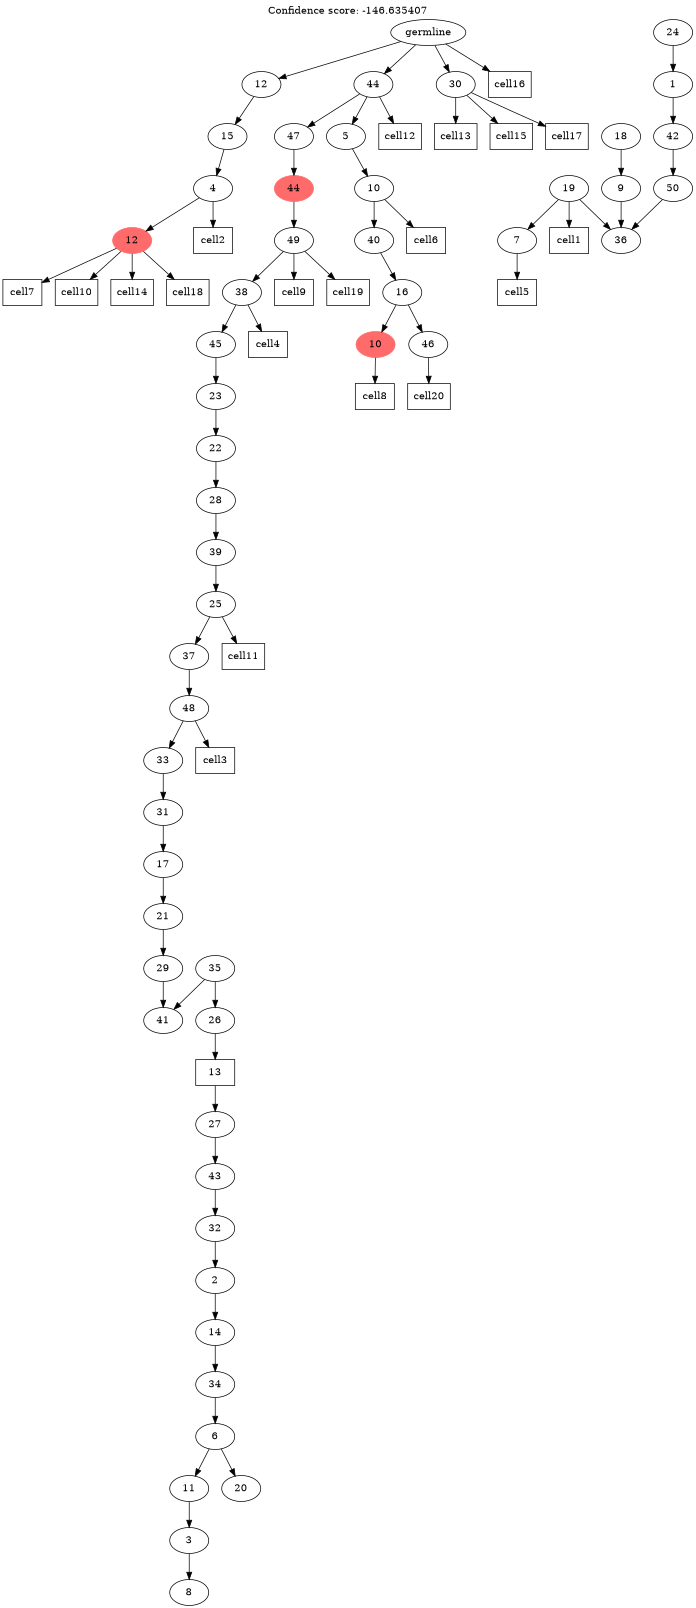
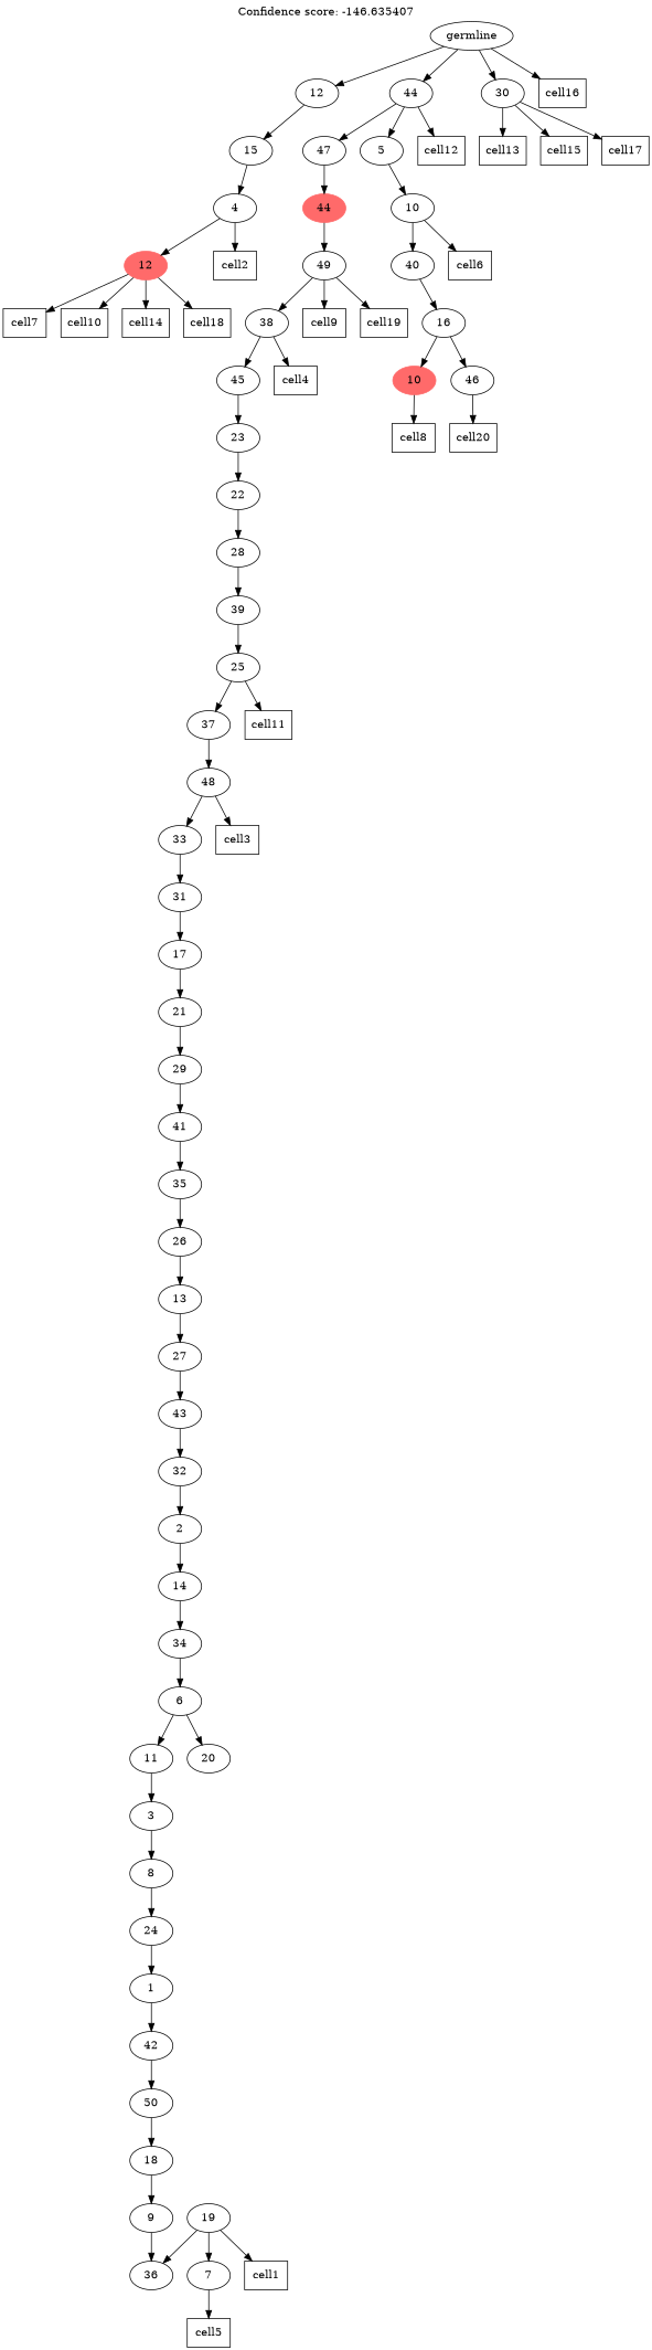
  digraph {
    label="Confidence score: -146.635407"
    labelloc=t
    n1 [label=4]
    n2 [color=indianred1 label=12 style=filled]
    cell2 [shape=box]
    cell7 [shape=box]
    cell10 [shape=box]
    cell14 [shape=box]
    cell18 [shape=box]
    n8 [label=15]
    n9 [label=12]
    n10 [label=19]
    n11 [label=7]
    cell1 [shape=box]
    n13 [label=36]
    cell5 [shape=box]
    n15 [label=9]
    n16 [label=18]
    n17 [label=50]
    n18 [label=42]
    n19 [label=1]
    n20 [label=24]
    n21 [label=8]
    n22 [label=3]
    n23 [label=11]
    n24 [label=6]
    n25 [label=20]
    n26 [label=34]
    n27 [label=14]
    n28 [label=2]
    n29 [label=32]
    n30 [label=43]
    n31 [label=27]
-   n32 [label=13 shape=box]
+   n32 [label=13]
    n33 [label=26]
    n34 [label=35]
    n35 [label=41]
    n36 [label=29]
    n37 [label=21]
    n38 [label=17]
    n39 [label=31]
    n40 [label=33]
    n41 [label=48]
    cell3 [shape=box]
    n43 [label=37]
    n44 [label=25]
    cell11 [shape=box]
    n46 [label=39]
    n47 [label=28]
    n48 [label=22]
    n49 [label=23]
    n50 [label=45]
    n51 [label=38]
    cell4 [shape=box]
    n53 [label=49]
    cell9 [shape=box]
    cell19 [shape=box]
    n56 [color=indianred1 label=44 style=filled]
    n57 [label=47]
    n58 [label=16]
    n59 [color=indianred1 label=10 style=filled]
    n60 [label=46]
    cell8 [shape=box]
    cell20 [shape=box]
    n63 [label=40]
    n64 [label=10]
    cell6 [shape=box]
    n66 [label=5]
    n67 [label=44]
    cell12 [shape=box]
    n69 [label=germline]
    n70 [label=30]
    cell16 [shape=box]
    cell13 [shape=box]
    cell15 [shape=box]
    cell17 [shape=box]
    n1 -> n2
    n1 -> cell2
    n2 -> cell7
    n2 -> cell10
    n2 -> cell14
    n2 -> cell18
    n8 -> n1
    n9 -> n8
    n10 -> n11
    n10 -> cell1
    n10 -> n13
    n11 -> cell5
    n15 -> n13
    n16 -> n15
-   n17 -> n13
+   n17 -> n16
    n18 -> n17
    n19 -> n18
    n20 -> n19
+   n21 -> n20
    n22 -> n21
    n23 -> n22
    n24 -> n23
    n24 -> n25
    n26 -> n24
    n27 -> n26
    n28 -> n27
    n29 -> n28
    n30 -> n29
    n31 -> n30
    n32 -> n31
    n33 -> n32
    n34 -> n33
-   n34 -> n35
+   n35 -> n34
    n36 -> n35
    n37 -> n36
    n38 -> n37
    n39 -> n38
    n40 -> n39
    n41 -> n40
    n41 -> cell3
    n43 -> n41
    n44 -> n43
    n44 -> cell11
    n46 -> n44
    n47 -> n46
    n48 -> n47
    n49 -> n48
    n50 -> n49
    n51 -> n50
    n51 -> cell4
    n53 -> n51
    n53 -> cell9
    n53 -> cell19
    n56 -> n53
    n57 -> n56
    n58 -> n59
    n58 -> n60
    n59 -> cell8
    n60 -> cell20
    n63 -> n58
    n64 -> n63
    n64 -> cell6
    n66 -> n64
    n67 -> n57
    n67 -> n66
    n67 -> cell12
    n69 -> n9
    n69 -> n67
    n69 -> n70
    n69 -> cell16
    n70 -> cell13
    n70 -> cell15
    n70 -> cell17
  }
